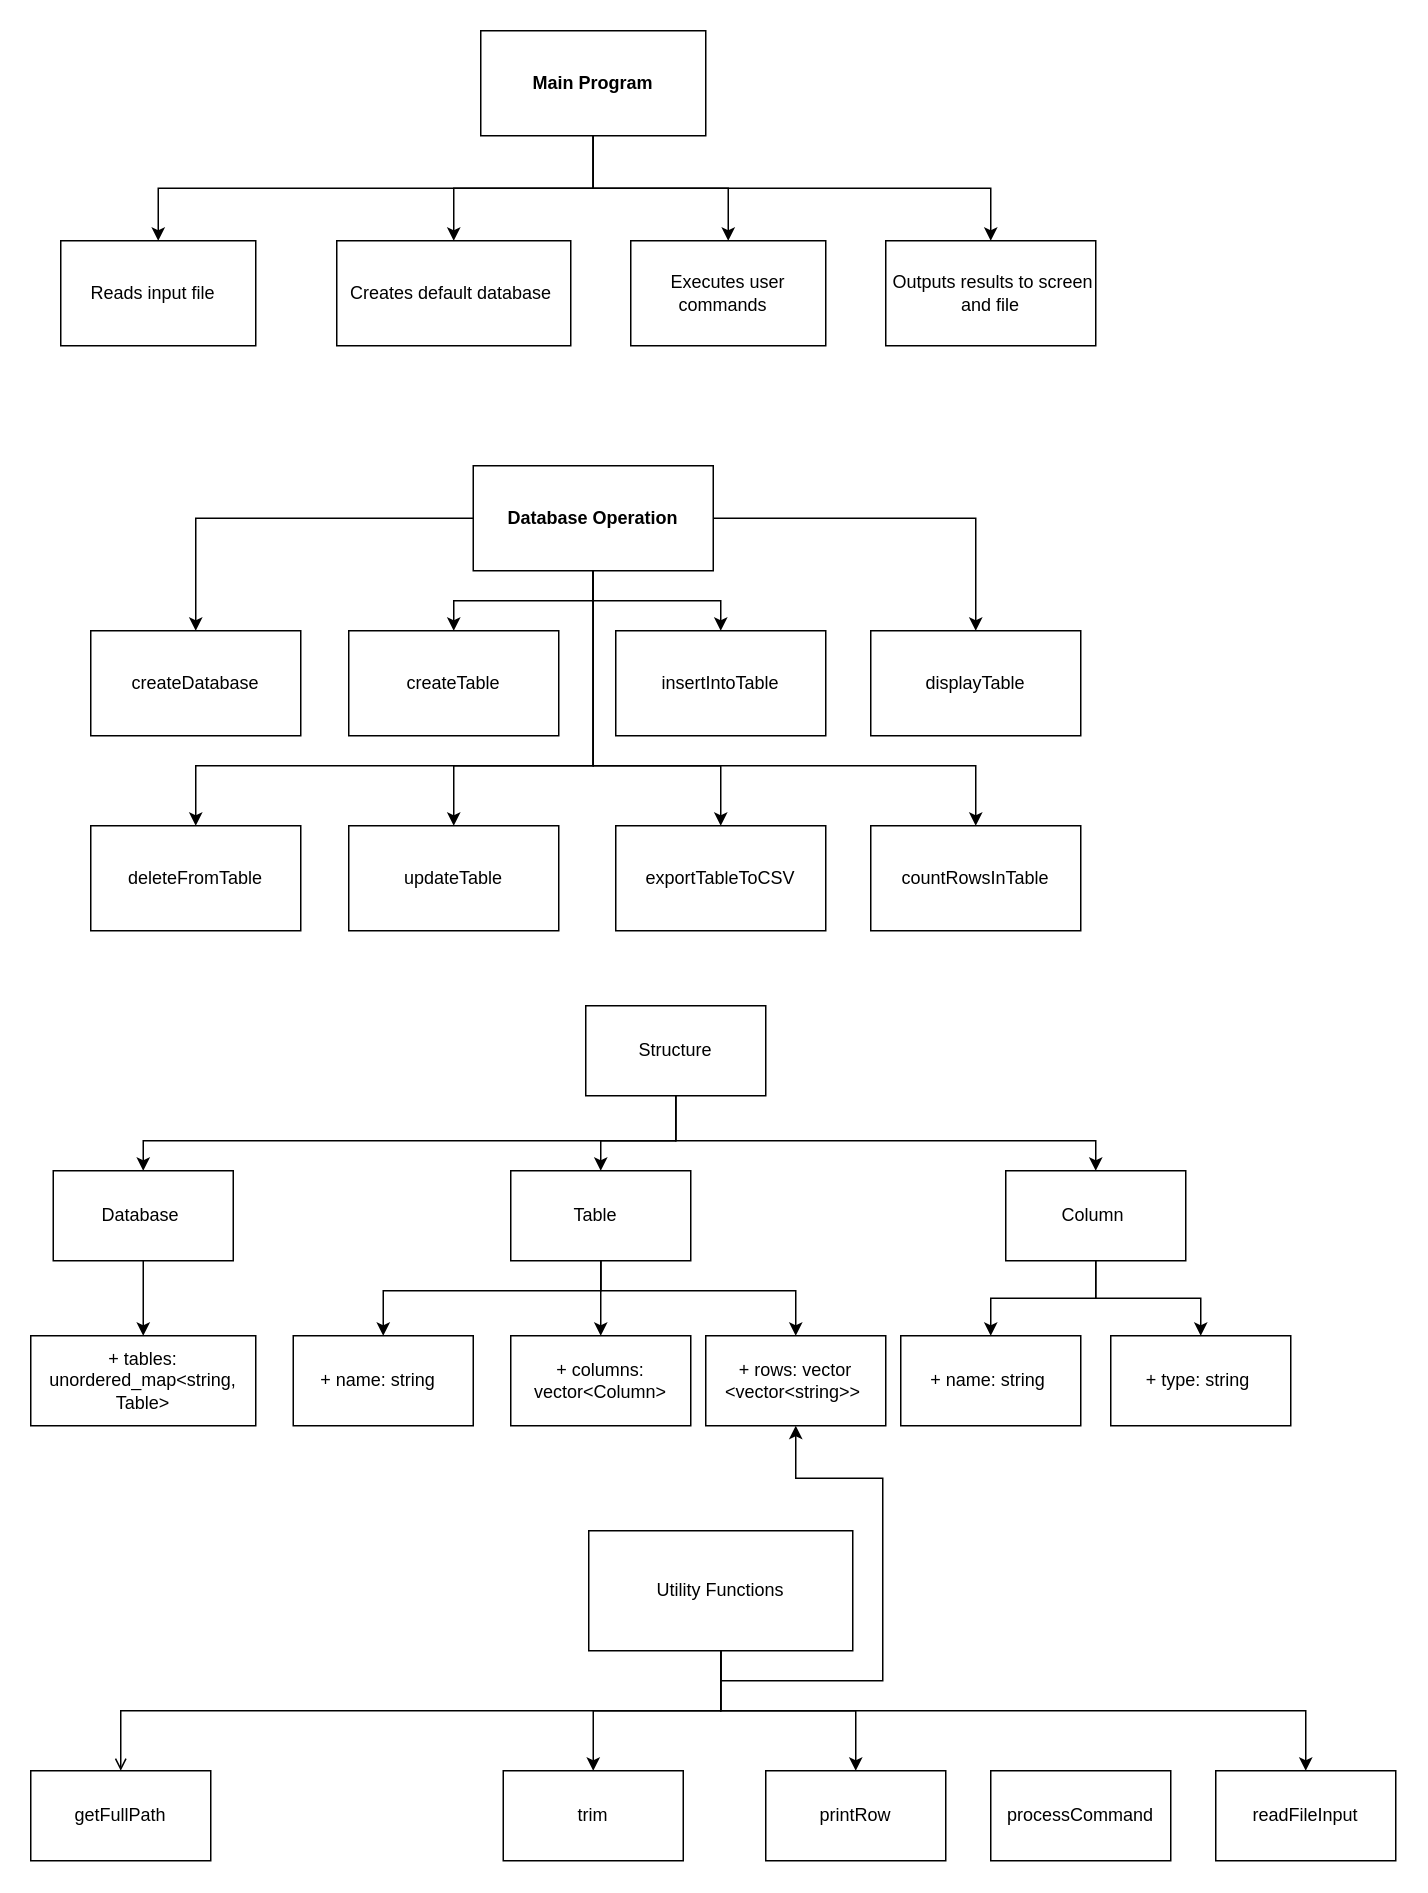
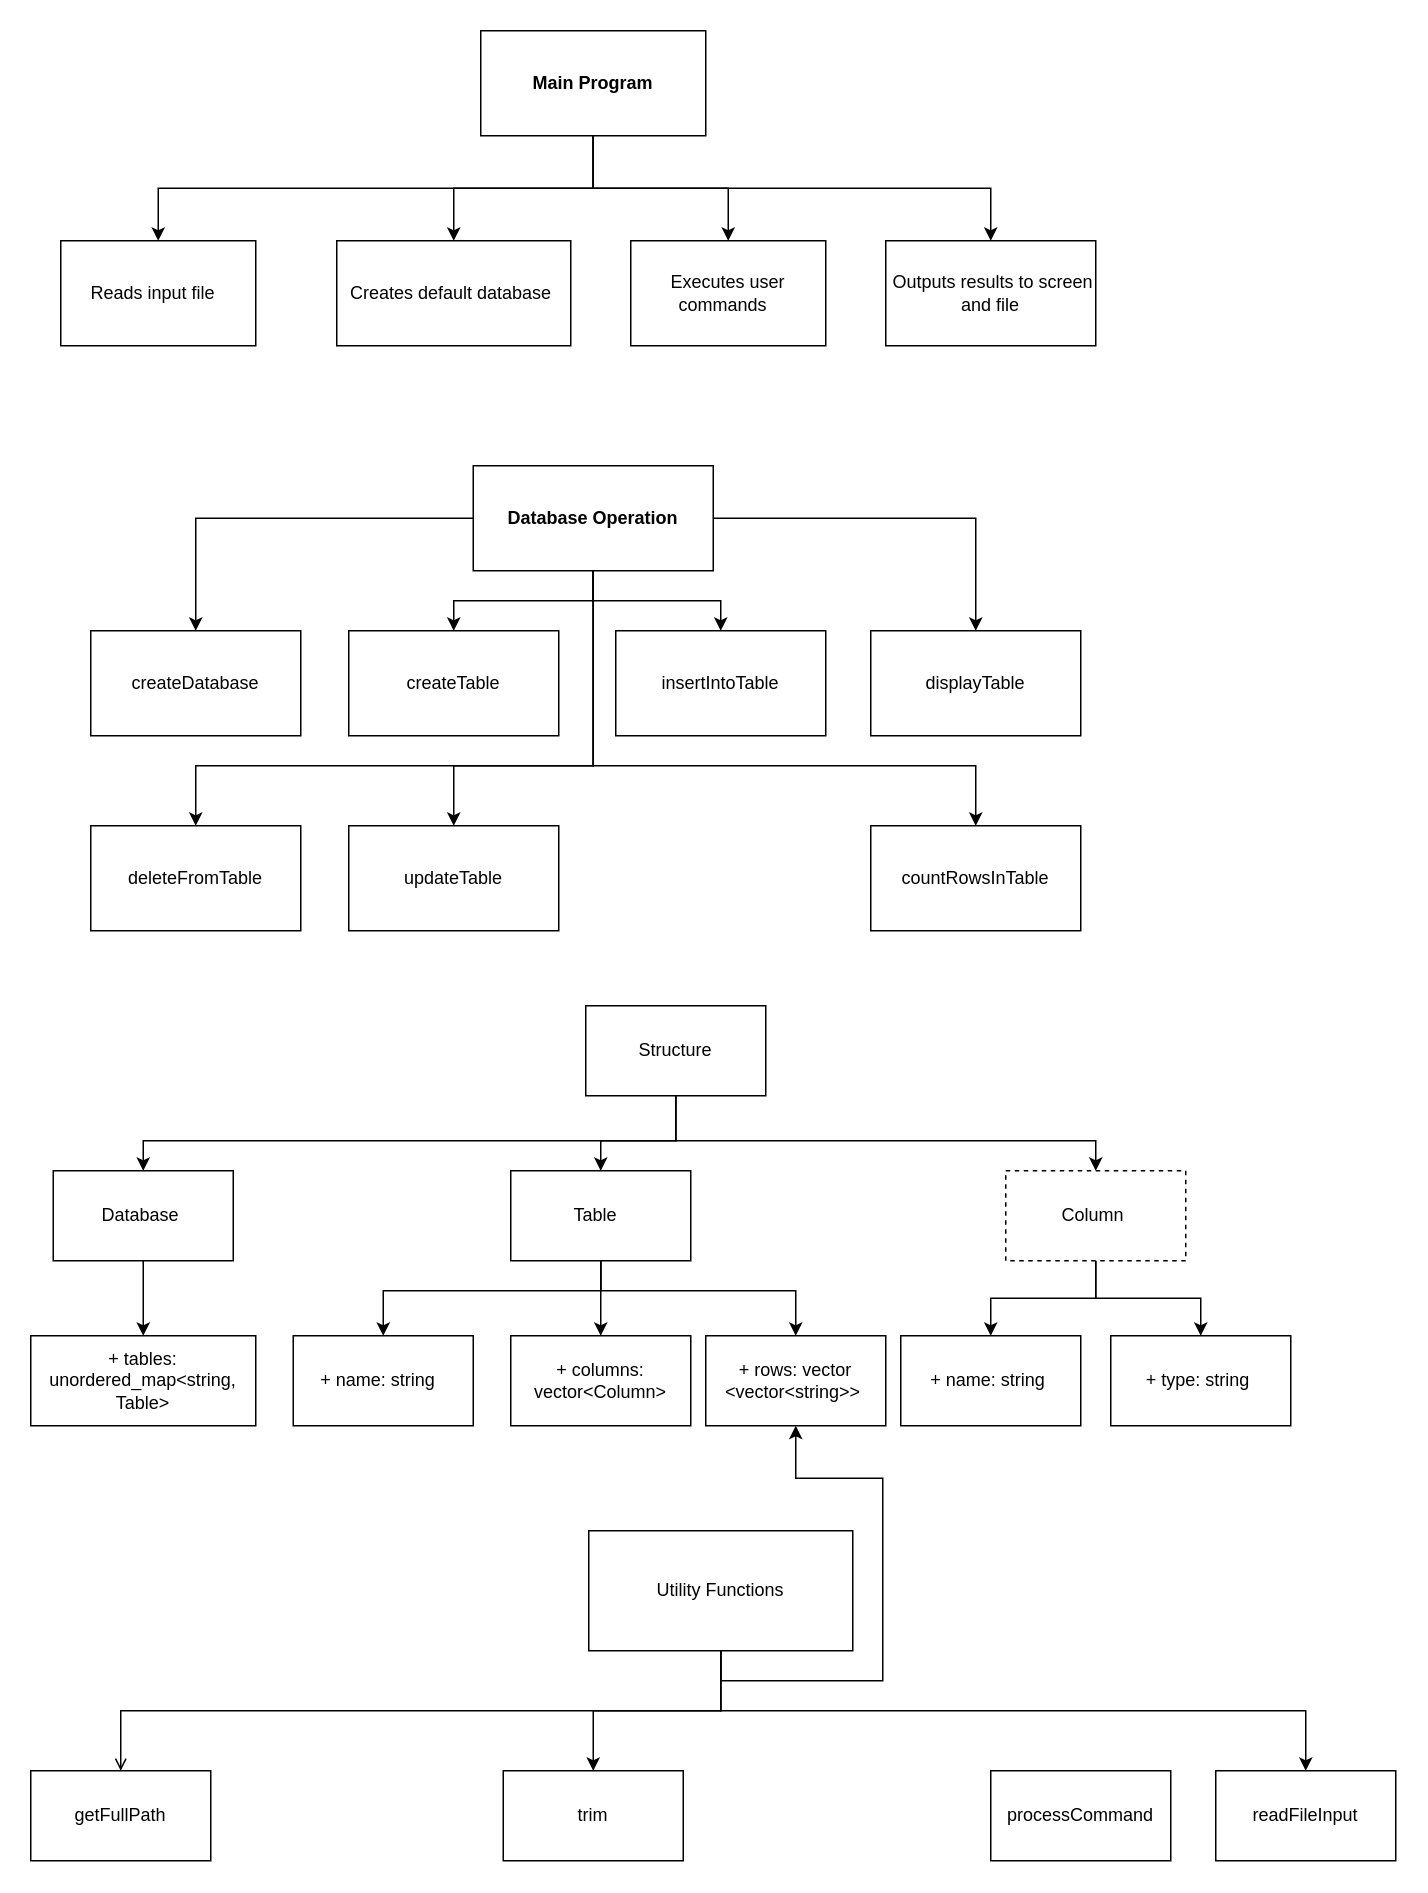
  <mxCell id="0" />
  <mxCell id="1" parent="0" />
  <mxCell id="2" style="edgeStyle=orthogonalEdgeStyle;rounded=0;orthogonalLoop=1;jettySize=auto;html=1;entryX=0.5;entryY=0;entryDx=0;entryDy=0;" edge="1" parent="1" source="6" target="8"><mxGeometry relative="1" as="geometry" /></mxCell>
  <mxCell id="3" style="edgeStyle=orthogonalEdgeStyle;rounded=0;orthogonalLoop=1;jettySize=auto;html=1;exitX=0.5;exitY=1;exitDx=0;exitDy=0;entryX=0.5;entryY=0;entryDx=0;entryDy=0;" edge="1" parent="1" source="6" target="7"><mxGeometry relative="1" as="geometry" /></mxCell>
  <mxCell id="4" style="edgeStyle=orthogonalEdgeStyle;rounded=0;orthogonalLoop=1;jettySize=auto;html=1;entryX=0.5;entryY=0;entryDx=0;entryDy=0;" edge="1" parent="1" source="6" target="9"><mxGeometry relative="1" as="geometry" /></mxCell>
  <mxCell id="5" style="edgeStyle=orthogonalEdgeStyle;rounded=0;orthogonalLoop=1;jettySize=auto;html=1;exitX=0.5;exitY=1;exitDx=0;exitDy=0;entryX=0.5;entryY=0;entryDx=0;entryDy=0;" edge="1" parent="1" source="6" target="10"><mxGeometry relative="1" as="geometry" /></mxCell>
  <mxCell id="6" value="&lt;b&gt;&lt;span class=&quot;hljs-selector-tag&quot;&gt;Main&lt;/span&gt; Program&lt;/b&gt;" style="rounded=0;whiteSpace=wrap;html=1;" vertex="1" parent="1"><mxGeometry x="320" y="20" width="150" height="70" as="geometry" /></mxCell>
  <mxCell id="7" value="Reads &lt;span class=&quot;hljs-selector-tag&quot;&gt;input&lt;/span&gt; file&amp;nbsp;&amp;nbsp;" style="rounded=0;whiteSpace=wrap;html=1;" vertex="1" parent="1"><mxGeometry x="40" y="160" width="130" height="70" as="geometry" /></mxCell>
  <mxCell id="8" value="Creates default database&amp;nbsp;" style="rounded=0;whiteSpace=wrap;html=1;" vertex="1" parent="1"><mxGeometry x="224" y="160" width="156" height="70" as="geometry" /></mxCell>
  <mxCell id="9" value="Executes user commands&amp;nbsp;&amp;nbsp;" style="rounded=0;whiteSpace=wrap;html=1;" vertex="1" parent="1"><mxGeometry x="420" y="160" width="130" height="70" as="geometry" /></mxCell>
  <mxCell id="10" value="&amp;nbsp;Outputs results to screen and file" style="rounded=0;whiteSpace=wrap;html=1;" vertex="1" parent="1"><mxGeometry x="590" y="160" width="140" height="70" as="geometry" /></mxCell>
  <mxCell id="11" style="edgeStyle=orthogonalEdgeStyle;rounded=0;orthogonalLoop=1;jettySize=auto;html=1;entryX=0.5;entryY=0;entryDx=0;entryDy=0;" edge="1" parent="1" source="19" target="25"><mxGeometry relative="1" as="geometry" /></mxCell>
  <mxCell id="12" style="edgeStyle=orthogonalEdgeStyle;rounded=0;orthogonalLoop=1;jettySize=auto;html=1;exitX=0.5;exitY=1;exitDx=0;exitDy=0;entryX=0.5;entryY=0;entryDx=0;entryDy=0;" edge="1" parent="1" source="19" target="26"><mxGeometry relative="1" as="geometry" /></mxCell>
  <mxCell id="13" style="edgeStyle=orthogonalEdgeStyle;rounded=0;orthogonalLoop=1;jettySize=auto;html=1;" edge="1" parent="1" source="19" target="27"><mxGeometry relative="1" as="geometry" /></mxCell>
  <mxCell id="14" style="edgeStyle=orthogonalEdgeStyle;rounded=0;orthogonalLoop=1;jettySize=auto;html=1;entryX=0.5;entryY=0;entryDx=0;entryDy=0;" edge="1" parent="1" source="19" target="20"><mxGeometry relative="1" as="geometry" /></mxCell>
  <mxCell id="15" style="edgeStyle=orthogonalEdgeStyle;rounded=0;orthogonalLoop=1;jettySize=auto;html=1;exitX=0.5;exitY=1;exitDx=0;exitDy=0;" edge="1" parent="1" source="19" target="23"><mxGeometry relative="1" as="geometry"><Array as="points"><mxPoint x="395" y="510" /><mxPoint x="302" y="510" /></Array></mxGeometry></mxCell>
- <mxCell id="16" style="edgeStyle=orthogonalEdgeStyle;rounded=0;orthogonalLoop=1;jettySize=auto;html=1;exitX=0.5;exitY=1;exitDx=0;exitDy=0;" edge="1" parent="1" source="19" target="22"><mxGeometry relative="1" as="geometry"><Array as="points"><mxPoint x="395" y="510" /><mxPoint x="480" y="510" /></Array></mxGeometry></mxCell>
  <mxCell id="17" style="edgeStyle=orthogonalEdgeStyle;rounded=0;orthogonalLoop=1;jettySize=auto;html=1;entryX=0.5;entryY=0;entryDx=0;entryDy=0;" edge="1" parent="1" source="19" target="24"><mxGeometry relative="1" as="geometry"><Array as="points"><mxPoint x="395" y="510" /><mxPoint x="130" y="510" /></Array></mxGeometry></mxCell>
  <mxCell id="18" style="edgeStyle=orthogonalEdgeStyle;rounded=0;orthogonalLoop=1;jettySize=auto;html=1;exitX=1;exitY=0.5;exitDx=0;exitDy=0;" edge="1" parent="1" source="19" target="21"><mxGeometry relative="1" as="geometry"><Array as="points"><mxPoint x="395" y="345" /><mxPoint x="395" y="510" /><mxPoint x="650" y="510" /></Array></mxGeometry></mxCell>
  <mxCell id="19" value="&lt;b&gt;Database Operation&lt;/b&gt;" style="rounded=0;whiteSpace=wrap;html=1;" vertex="1" parent="1"><mxGeometry x="315" y="310" width="160" height="70" as="geometry" /></mxCell>
  <mxCell id="20" value="&lt;span class=&quot;hljs-built_in&quot;&gt;createDatabase&lt;/span&gt;" style="rounded=0;whiteSpace=wrap;html=1;" vertex="1" parent="1"><mxGeometry x="60" y="420" width="140" height="70" as="geometry" /></mxCell>
  <mxCell id="21" value="&lt;span class=&quot;hljs-built_in&quot;&gt;countRowsInTable&lt;/span&gt;" style="rounded=0;whiteSpace=wrap;html=1;" vertex="1" parent="1"><mxGeometry x="580" y="550" width="140" height="70" as="geometry" /></mxCell>
- <mxCell id="22" value="&lt;span class=&quot;hljs-built_in&quot;&gt;exportTableToCSV&lt;/span&gt;" style="rounded=0;whiteSpace=wrap;html=1;" vertex="1" parent="1"><mxGeometry x="410" y="550" width="140" height="70" as="geometry" /></mxCell>
  <mxCell id="23" value="&lt;span class=&quot;hljs-built_in&quot;&gt;updateTable&lt;/span&gt;" style="rounded=0;whiteSpace=wrap;html=1;" vertex="1" parent="1"><mxGeometry x="232" y="550" width="140" height="70" as="geometry" /></mxCell>
  <mxCell id="24" value="&lt;span class=&quot;hljs-built_in&quot;&gt;deleteFromTable&lt;/span&gt;" style="rounded=0;whiteSpace=wrap;html=1;" vertex="1" parent="1"><mxGeometry x="60" y="550" width="140" height="70" as="geometry" /></mxCell>
  <mxCell id="25" value="&lt;span class=&quot;hljs-built_in&quot;&gt;createTable&lt;/span&gt;" style="rounded=0;whiteSpace=wrap;html=1;" vertex="1" parent="1"><mxGeometry x="232" y="420" width="140" height="70" as="geometry" /></mxCell>
  <mxCell id="26" value="&lt;span class=&quot;hljs-built_in&quot;&gt;insertIntoTable&lt;/span&gt;" style="rounded=0;whiteSpace=wrap;html=1;" vertex="1" parent="1"><mxGeometry x="410" y="420" width="140" height="70" as="geometry" /></mxCell>
  <mxCell id="27" value="&lt;span class=&quot;hljs-built_in&quot;&gt;displayTable&lt;/span&gt;" style="rounded=0;whiteSpace=wrap;html=1;" vertex="1" parent="1"><mxGeometry x="580" y="420" width="140" height="70" as="geometry" /></mxCell>
  <mxCell id="28" style="edgeStyle=orthogonalEdgeStyle;rounded=0;orthogonalLoop=1;jettySize=auto;html=1;" edge="1" parent="1" source="31" target="39"><mxGeometry relative="1" as="geometry"><Array as="points"><mxPoint x="450" y="760" /><mxPoint x="730" y="760" /></Array></mxGeometry></mxCell>
  <mxCell id="29" style="edgeStyle=orthogonalEdgeStyle;rounded=0;orthogonalLoop=1;jettySize=auto;html=1;exitX=0.5;exitY=1;exitDx=0;exitDy=0;" edge="1" parent="1" source="31" target="37"><mxGeometry relative="1" as="geometry"><Array as="points"><mxPoint x="450" y="760" /><mxPoint x="400" y="760" /></Array></mxGeometry></mxCell>
  <mxCell id="30" style="edgeStyle=orthogonalEdgeStyle;rounded=0;orthogonalLoop=1;jettySize=auto;html=1;exitX=0.5;exitY=1;exitDx=0;exitDy=0;entryX=0.5;entryY=0;entryDx=0;entryDy=0;" edge="1" parent="1" source="31" target="33"><mxGeometry relative="1" as="geometry"><Array as="points"><mxPoint x="450" y="760" /><mxPoint x="95" y="760" /></Array></mxGeometry></mxCell>
  <mxCell id="31" value="Structure" style="rounded=0;whiteSpace=wrap;html=1;" vertex="1" parent="1"><mxGeometry x="390" y="670" width="120" height="60" as="geometry" /></mxCell>
  <mxCell id="32" value="" style="edgeStyle=orthogonalEdgeStyle;rounded=0;orthogonalLoop=1;jettySize=auto;html=1;" edge="1" parent="1" source="33" target="40"><mxGeometry relative="1" as="geometry" /></mxCell>
  <mxCell id="33" value="&amp;nbsp;Database&amp;nbsp;&amp;nbsp;" style="rounded=0;whiteSpace=wrap;html=1;" vertex="1" parent="1"><mxGeometry x="35" y="780" width="120" height="60" as="geometry" /></mxCell>
  <mxCell id="34" value="" style="edgeStyle=orthogonalEdgeStyle;rounded=0;orthogonalLoop=1;jettySize=auto;html=1;" edge="1" parent="1" source="37" target="42"><mxGeometry relative="1" as="geometry" /></mxCell>
  <mxCell id="35" style="edgeStyle=orthogonalEdgeStyle;rounded=0;orthogonalLoop=1;jettySize=auto;html=1;entryX=0.5;entryY=0;entryDx=0;entryDy=0;" edge="1" parent="1" source="37" target="43"><mxGeometry relative="1" as="geometry"><Array as="points"><mxPoint x="400" y="860" /><mxPoint x="530" y="860" /></Array></mxGeometry></mxCell>
  <mxCell id="36" style="edgeStyle=orthogonalEdgeStyle;rounded=0;orthogonalLoop=1;jettySize=auto;html=1;entryX=0.5;entryY=0;entryDx=0;entryDy=0;" edge="1" parent="1" source="37" target="41"><mxGeometry relative="1" as="geometry"><Array as="points"><mxPoint x="400" y="860" /><mxPoint x="255" y="860" /></Array></mxGeometry></mxCell>
  <mxCell id="37" value="Table&amp;nbsp;&amp;nbsp;" style="rounded=0;whiteSpace=wrap;html=1;" vertex="1" parent="1"><mxGeometry x="340" y="780" width="120" height="60" as="geometry" /></mxCell>
  <mxCell id="38" style="edgeStyle=orthogonalEdgeStyle;rounded=0;orthogonalLoop=1;jettySize=auto;html=1;entryX=0.5;entryY=0;entryDx=0;entryDy=0;" edge="1" parent="1" source="39" target="45"><mxGeometry relative="1" as="geometry" /></mxCell>
- <mxCell id="39" value="Column&amp;nbsp;" style="rounded=0;whiteSpace=wrap;html=1;" vertex="1" parent="1"><mxGeometry x="670" y="780" width="120" height="60" as="geometry" /></mxCell>
+ <mxCell id="39" value="Column&amp;nbsp;" style="rounded=0;whiteSpace=wrap;html=1;dashed=1;" vertex="1" parent="1"><mxGeometry x="670" y="780" width="120" height="60" as="geometry" /></mxCell>
  <mxCell id="40" value="+ tables: unordered_map&amp;lt;string, Table&amp;gt;" style="rounded=0;whiteSpace=wrap;html=1;" vertex="1" parent="1"><mxGeometry x="20" y="890" width="150" height="60" as="geometry" /></mxCell>
  <mxCell id="41" value="+ name: string&amp;nbsp;&amp;nbsp;" style="rounded=0;whiteSpace=wrap;html=1;" vertex="1" parent="1"><mxGeometry x="195" y="890" width="120" height="60" as="geometry" /></mxCell>
  <mxCell id="42" value="+ columns: vector&amp;lt;Column&amp;gt;" style="rounded=0;whiteSpace=wrap;html=1;" vertex="1" parent="1"><mxGeometry x="340" y="890" width="120" height="60" as="geometry" /></mxCell>
  <mxCell id="43" value="+ rows: vector&lt;div&gt;&amp;lt;vector&amp;lt;string&amp;gt;&amp;gt;&amp;nbsp;&lt;/div&gt;" style="rounded=0;whiteSpace=wrap;html=1;" vertex="1" parent="1"><mxGeometry x="470" y="890" width="120" height="60" as="geometry" /></mxCell>
  <mxCell id="44" value="+ name: string&amp;nbsp;" style="rounded=0;whiteSpace=wrap;html=1;" vertex="1" parent="1"><mxGeometry x="600" y="890" width="120" height="60" as="geometry" /></mxCell>
  <mxCell id="45" value="+ type: string&amp;nbsp;" style="rounded=0;whiteSpace=wrap;html=1;" vertex="1" parent="1"><mxGeometry x="740" y="890" width="120" height="60" as="geometry" /></mxCell>
  <mxCell id="46" style="edgeStyle=orthogonalEdgeStyle;rounded=0;orthogonalLoop=1;jettySize=auto;html=1;entryX=0.5;entryY=0;entryDx=0;entryDy=0;" edge="1" parent="1" source="39" target="44"><mxGeometry relative="1" as="geometry" /></mxCell>
  <mxCell id="47" style="edgeStyle=orthogonalEdgeStyle;rounded=0;orthogonalLoop=1;jettySize=auto;html=1;entryX=0.5;entryY=0;entryDx=0;entryDy=0;" edge="1" parent="1" source="52" target="54"><mxGeometry relative="1" as="geometry" /></mxCell>
- <mxCell id="48" style="edgeStyle=orthogonalEdgeStyle;rounded=0;orthogonalLoop=1;jettySize=auto;html=1;entryX=0.5;entryY=0;entryDx=0;entryDy=0;" edge="1" parent="1" source="52" target="56"><mxGeometry relative="1" as="geometry" /></mxCell>
  <mxCell id="49" style="edgeStyle=orthogonalEdgeStyle;rounded=0;orthogonalLoop=1;jettySize=auto;html=1;exitX=0.5;exitY=1;exitDx=0;exitDy=0;" edge="1" parent="1" source="52" target="43"><mxGeometry relative="1" as="geometry" /></mxCell>
  <mxCell id="50" style="edgeStyle=orthogonalEdgeStyle;rounded=0;orthogonalLoop=1;jettySize=auto;html=1;exitX=0.5;exitY=1;exitDx=0;exitDy=0;entryX=0.5;entryY=0;entryDx=0;entryDy=0;" edge="1" parent="1" source="52" target="53"><mxGeometry relative="1" as="geometry" /></mxCell>
  <mxCell id="51" style="edgeStyle=orthogonalEdgeStyle;rounded=0;orthogonalLoop=1;jettySize=auto;html=1;exitX=0.5;exitY=1;exitDx=0;exitDy=0;entryX=0.5;entryY=0;entryDx=0;entryDy=0;endArrow=open;" edge="1" parent="1" source="52" target="55"><mxGeometry relative="1" as="geometry" /></mxCell>
  <mxCell id="52" value="Utility Functions" style="rounded=0;whiteSpace=wrap;html=1;" vertex="1" parent="1"><mxGeometry x="392" y="1020" width="176" height="80" as="geometry" /></mxCell>
  <mxCell id="53" value="readFileInput" style="rounded=0;whiteSpace=wrap;html=1;" vertex="1" parent="1"><mxGeometry x="810" y="1180" width="120" height="60" as="geometry" /></mxCell>
  <mxCell id="54" value="trim" style="rounded=0;whiteSpace=wrap;html=1;" vertex="1" parent="1"><mxGeometry x="335" y="1180" width="120" height="60" as="geometry" /></mxCell>
  <mxCell id="55" value="getFullPath" style="rounded=0;whiteSpace=wrap;html=1;" vertex="1" parent="1"><mxGeometry x="20" y="1180" width="120" height="60" as="geometry" /></mxCell>
- <mxCell id="56" value="printRow" style="rounded=0;whiteSpace=wrap;html=1;" vertex="1" parent="1"><mxGeometry x="510" y="1180" width="120" height="60" as="geometry" /></mxCell>
  <mxCell id="57" value="processCommand" style="rounded=0;whiteSpace=wrap;html=1;" vertex="1" parent="1"><mxGeometry x="660" y="1180" width="120" height="60" as="geometry" /></mxCell>
